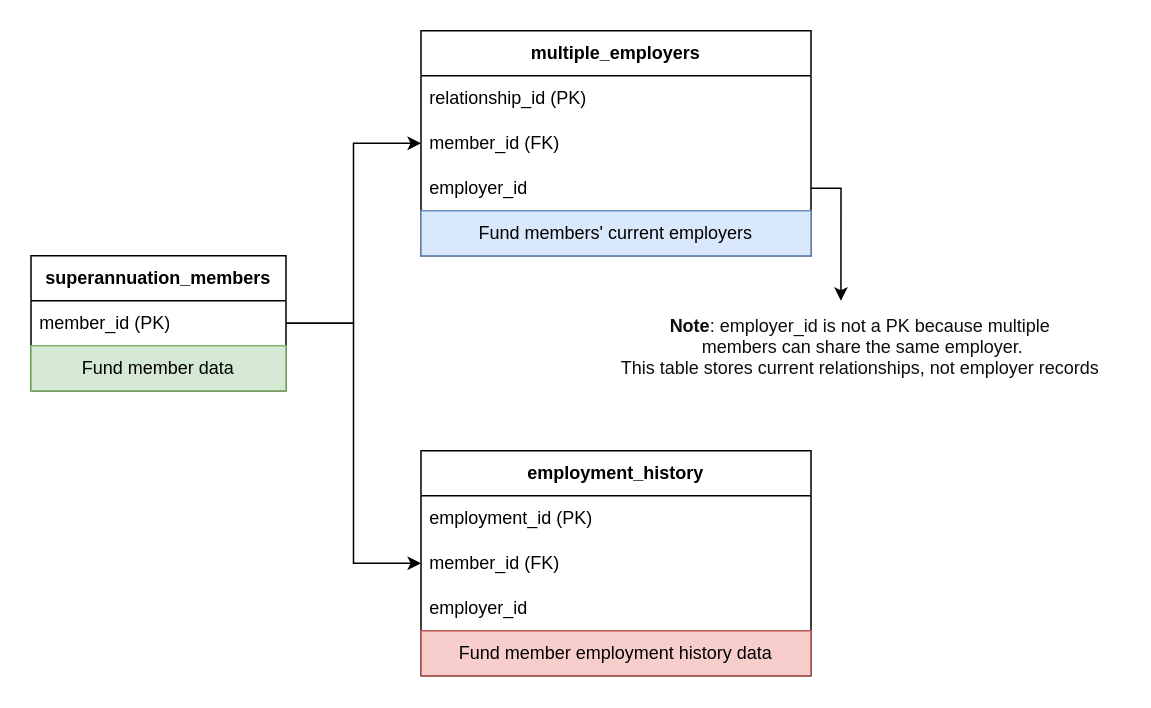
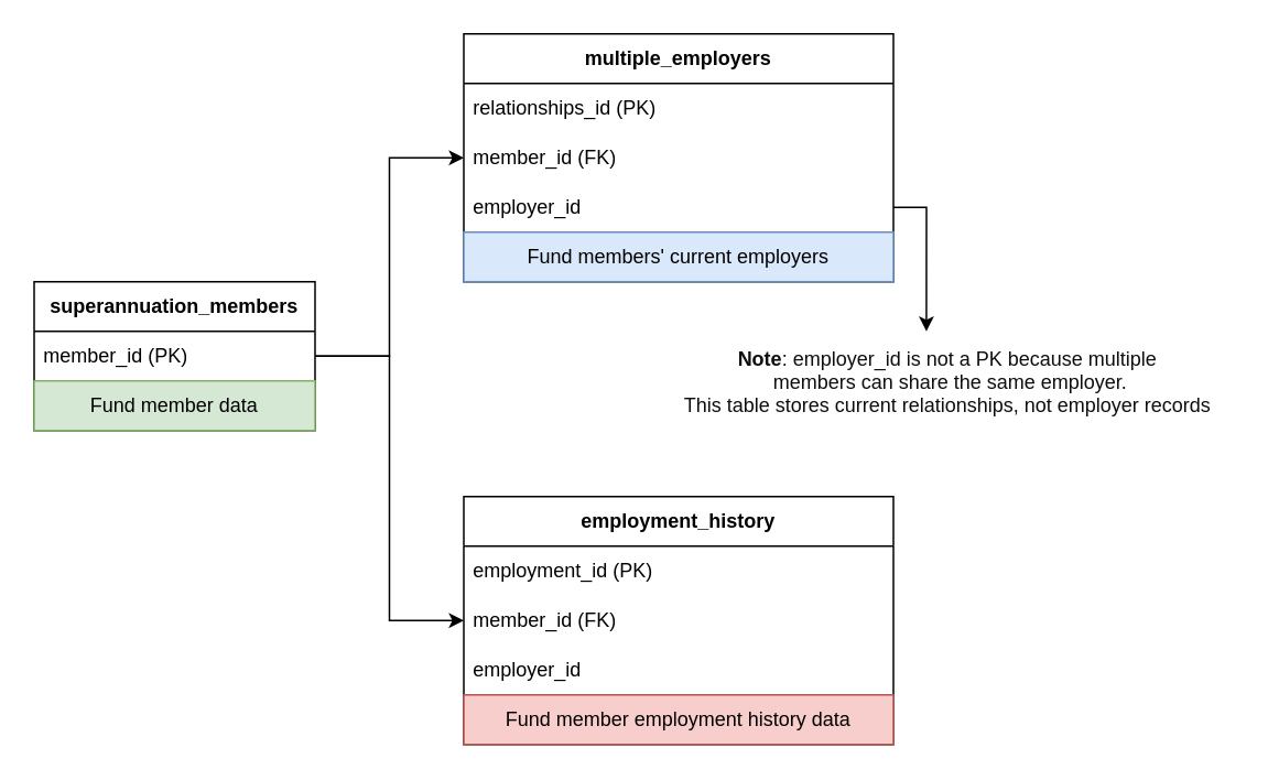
  <mxCell id="0" />
  <mxCell id="1" parent="0" />
  <mxCell id="2" value="superannuation_members" style="swimlane;fontStyle=1;childLayout=stackLayout;horizontal=1;startSize=30;horizontalStack=0;resizeParent=1;resizeParentMax=0;resizeLast=0;collapsible=1;marginBottom=0;whiteSpace=wrap;html=1;labelBackgroundColor=default;glass=0;shadow=0;rounded=0;" parent="1" vertex="1"><mxGeometry x="20" y="170" width="170" height="90" as="geometry" /></mxCell>
  <mxCell id="3" value="member_id (PK)" style="text;strokeColor=none;fillColor=none;align=left;verticalAlign=middle;spacingLeft=4;spacingRight=4;overflow=hidden;points=[[0,0.5],[1,0.5]];portConstraint=eastwest;rotatable=0;whiteSpace=wrap;html=1;" parent="2" vertex="1"><mxGeometry y="30" width="170" height="30" as="geometry" /></mxCell>
  <mxCell id="4" value="Fund member data" style="rounded=0;whiteSpace=wrap;html=1;fillColor=#d5e8d4;strokeColor=#82b366;" parent="2" vertex="1"><mxGeometry y="60" width="170" height="30" as="geometry" /></mxCell>
  <mxCell id="5" value="&lt;b&gt;multiple_employers&lt;/b&gt;" style="swimlane;fontStyle=0;childLayout=stackLayout;horizontal=1;startSize=30;horizontalStack=0;resizeParent=1;resizeParentMax=0;resizeLast=0;collapsible=1;marginBottom=0;whiteSpace=wrap;html=1;" parent="1" vertex="1"><mxGeometry x="280" y="20" width="260" height="150" as="geometry" /></mxCell>
- <mxCell id="6" value="relationship_id (PK)" style="text;strokeColor=none;fillColor=none;align=left;verticalAlign=middle;spacingLeft=4;spacingRight=4;overflow=hidden;points=[[0,0.5],[1,0.5]];portConstraint=eastwest;rotatable=0;whiteSpace=wrap;html=1;" parent="5" vertex="1"><mxGeometry y="30" width="260" height="30" as="geometry" /></mxCell>
+ <mxCell id="6" value="relationships_id (PK)" style="text;strokeColor=none;fillColor=none;align=left;verticalAlign=middle;spacingLeft=4;spacingRight=4;overflow=hidden;points=[[0,0.5],[1,0.5]];portConstraint=eastwest;rotatable=0;whiteSpace=wrap;html=1;" parent="5" vertex="1"><mxGeometry y="30" width="260" height="30" as="geometry" /></mxCell>
  <mxCell id="7" value="member_id (FK)" style="text;strokeColor=none;fillColor=none;align=left;verticalAlign=middle;spacingLeft=4;spacingRight=4;overflow=hidden;points=[[0,0.5],[1,0.5]];portConstraint=eastwest;rotatable=0;whiteSpace=wrap;html=1;" parent="5" vertex="1"><mxGeometry y="60" width="260" height="30" as="geometry" /></mxCell>
  <mxCell id="8" value="employer_id" style="text;strokeColor=none;fillColor=none;align=left;verticalAlign=middle;spacingLeft=4;spacingRight=4;overflow=hidden;points=[[0,0.5],[1,0.5]];portConstraint=eastwest;rotatable=0;whiteSpace=wrap;html=1;" parent="5" vertex="1"><mxGeometry y="90" width="260" height="30" as="geometry" /></mxCell>
  <mxCell id="9" value="Fund members' current employers" style="rounded=0;whiteSpace=wrap;html=1;fillColor=#dae8fc;strokeColor=#6c8ebf;" parent="5" vertex="1"><mxGeometry y="120" width="260" height="30" as="geometry" /></mxCell>
  <mxCell id="10" value="&lt;b&gt;employment_history&lt;/b&gt;" style="swimlane;fontStyle=0;childLayout=stackLayout;horizontal=1;startSize=30;horizontalStack=0;resizeParent=1;resizeParentMax=0;resizeLast=0;collapsible=1;marginBottom=0;whiteSpace=wrap;html=1;" parent="1" vertex="1"><mxGeometry x="280" y="300" width="260" height="150" as="geometry" /></mxCell>
  <mxCell id="11" value="employment_id (PK)" style="text;strokeColor=none;fillColor=none;align=left;verticalAlign=middle;spacingLeft=4;spacingRight=4;overflow=hidden;points=[[0,0.5],[1,0.5]];portConstraint=eastwest;rotatable=0;whiteSpace=wrap;html=1;" parent="10" vertex="1"><mxGeometry y="30" width="260" height="30" as="geometry" /></mxCell>
  <mxCell id="12" value="member_id (FK)" style="text;strokeColor=none;fillColor=none;align=left;verticalAlign=middle;spacingLeft=4;spacingRight=4;overflow=hidden;points=[[0,0.5],[1,0.5]];portConstraint=eastwest;rotatable=0;whiteSpace=wrap;html=1;" parent="10" vertex="1"><mxGeometry y="60" width="260" height="30" as="geometry" /></mxCell>
  <mxCell id="13" value="employer_id" style="text;strokeColor=none;fillColor=none;align=left;verticalAlign=middle;spacingLeft=4;spacingRight=4;overflow=hidden;points=[[0,0.5],[1,0.5]];portConstraint=eastwest;rotatable=0;whiteSpace=wrap;html=1;" parent="10" vertex="1"><mxGeometry y="90" width="260" height="30" as="geometry" /></mxCell>
  <mxCell id="14" value="Fund member employment history data" style="rounded=0;whiteSpace=wrap;html=1;fillColor=#f8cecc;strokeColor=#b85450;" parent="10" vertex="1"><mxGeometry y="120" width="260" height="30" as="geometry" /></mxCell>
  <mxCell id="15" style="edgeStyle=orthogonalEdgeStyle;rounded=0;orthogonalLoop=1;jettySize=auto;html=1;exitX=1;exitY=0.5;exitDx=0;exitDy=0;entryX=0;entryY=0.5;entryDx=0;entryDy=0;" parent="1" source="3" target="12" edge="1"><mxGeometry relative="1" as="geometry" /></mxCell>
  <mxCell id="16" style="edgeStyle=orthogonalEdgeStyle;rounded=0;orthogonalLoop=1;jettySize=auto;html=1;exitX=1;exitY=0.5;exitDx=0;exitDy=0;entryX=0;entryY=0.5;entryDx=0;entryDy=0;" parent="1" source="3" target="7" edge="1"><mxGeometry relative="1" as="geometry" /></mxCell>
  <mxCell id="17" value="&lt;blockquote style=&quot;margin: 0px 0px 0px 15px; font-variant-numeric: normal; font-variant-east-asian: normal; font-variant-alternates: normal; font-size-adjust: none; font-kerning: auto; font-optical-sizing: auto; font-feature-settings: normal; font-variation-settings: normal; font-variant-position: normal; font-variant-emoji: normal; font-stretch: normal; line-height: normal; color: rgb(14, 14, 14);&quot;&gt;&lt;font face=&quot;Helvetica&quot;&gt;&lt;span style=&quot;&quot; class=&quot;s1&quot;&gt;&lt;b style=&quot;&quot;&gt;Note&lt;/b&gt;: employer_id&lt;/span&gt; is not a PK because multiple&lt;/font&gt;&lt;/blockquote&gt;&lt;blockquote style=&quot;margin: 0px 0px 0px 15px; font-variant-numeric: normal; font-variant-east-asian: normal; font-variant-alternates: normal; font-size-adjust: none; font-kerning: auto; font-optical-sizing: auto; font-feature-settings: normal; font-variation-settings: normal; font-variant-position: normal; font-variant-emoji: normal; font-stretch: normal; line-height: normal; color: rgb(14, 14, 14);&quot;&gt;&lt;font face=&quot;Helvetica&quot;&gt;&amp;nbsp;members can share the same employer.&lt;/font&gt;&lt;/blockquote&gt;&lt;blockquote style=&quot;margin: 0px 0px 0px 15px; font-variant-numeric: normal; font-variant-east-asian: normal; font-variant-alternates: normal; font-size-adjust: none; font-kerning: auto; font-optical-sizing: auto; font-feature-settings: normal; font-variation-settings: normal; font-variant-position: normal; font-variant-emoji: normal; font-stretch: normal; line-height: normal; color: rgb(14, 14, 14);&quot;&gt;&lt;font face=&quot;Helvetica&quot;&gt;This table stores current relationships, not employer records&lt;/font&gt;&lt;/blockquote&gt;" style="text;html=1;align=center;verticalAlign=middle;resizable=0;points=[];autosize=1;strokeColor=none;fillColor=none;" parent="1" vertex="1"><mxGeometry x="385" y="200" width="360" height="60" as="geometry" /></mxCell>
  <mxCell id="18" style="edgeStyle=orthogonalEdgeStyle;rounded=0;orthogonalLoop=1;jettySize=auto;html=1;exitX=1;exitY=0.5;exitDx=0;exitDy=0;entryX=0.486;entryY=0;entryDx=0;entryDy=0;entryPerimeter=0;" parent="1" source="8" target="17" edge="1"><mxGeometry relative="1" as="geometry" /></mxCell>
